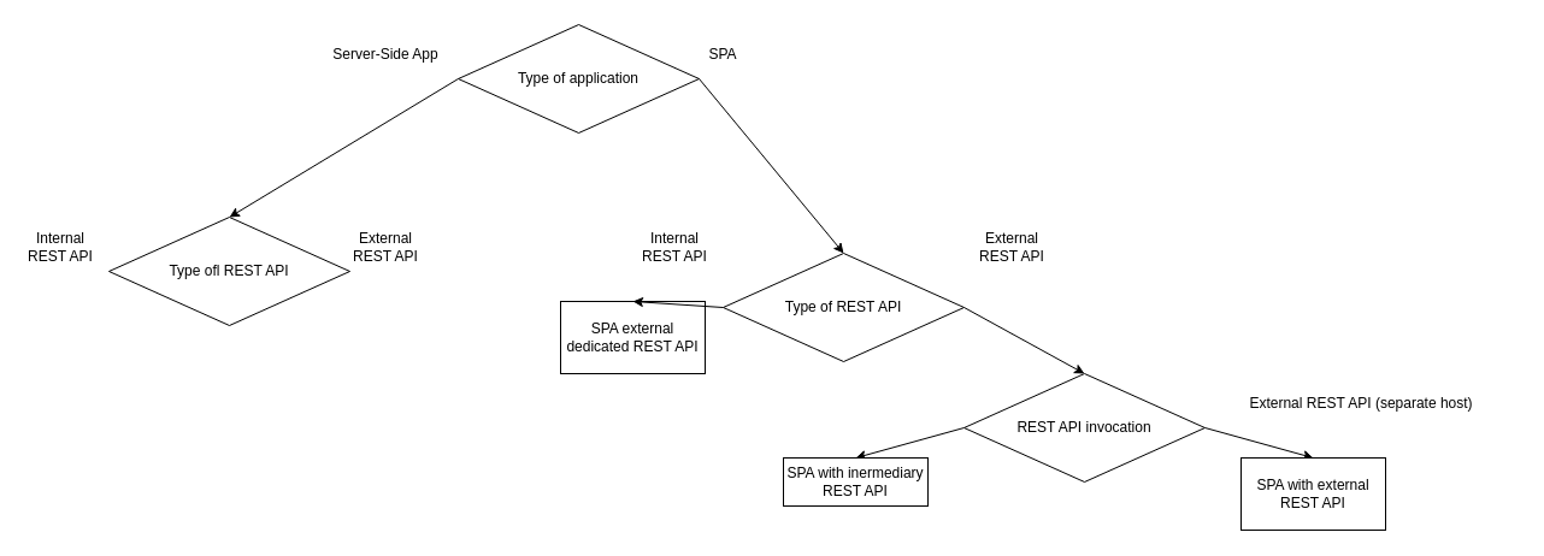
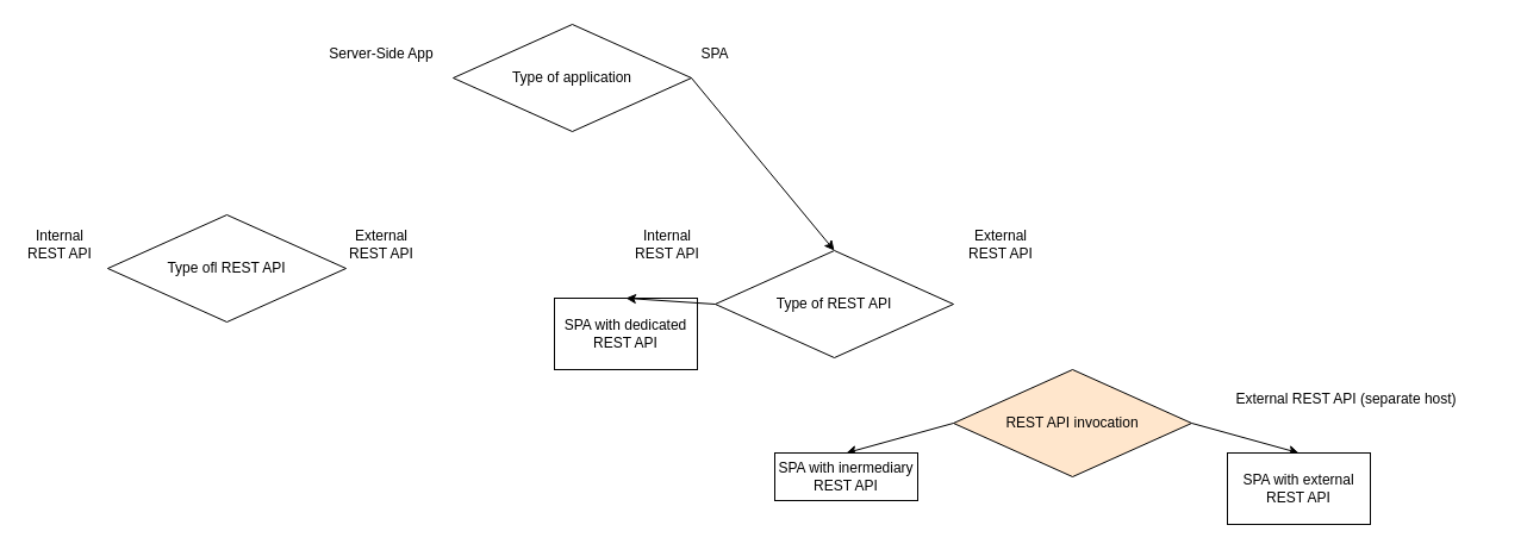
  <mxCell id="0" />
  <mxCell id="1" parent="0" />
  <mxCell id="2" value="Type of application" style="rhombus;whiteSpace=wrap;html=1;" vertex="1" parent="1"><mxGeometry x="380" y="20" width="200" height="90" as="geometry" /></mxCell>
  <mxCell id="3" value="Server-Side App" style="text;html=1;align=center;verticalAlign=middle;whiteSpace=wrap;rounded=0;" vertex="1" parent="1"><mxGeometry x="270" y="30" width="100" height="30" as="geometry" /></mxCell>
  <mxCell id="4" value="SPA" style="text;html=1;align=center;verticalAlign=middle;whiteSpace=wrap;rounded=0;" vertex="1" parent="1"><mxGeometry x="570" y="30" width="60" height="30" as="geometry" /></mxCell>
  <mxCell id="5" value="Type ofl REST API" style="rhombus;whiteSpace=wrap;html=1;" vertex="1" parent="1"><mxGeometry x="90" y="180" width="200" height="90" as="geometry" /></mxCell>
  <mxCell id="6" value="Internal REST API" style="text;html=1;align=center;verticalAlign=middle;whiteSpace=wrap;rounded=0;" vertex="1" parent="1"><mxGeometry x="20" y="190" width="60" height="30" as="geometry" /></mxCell>
  <mxCell id="7" value="External REST API" style="text;html=1;align=center;verticalAlign=middle;whiteSpace=wrap;rounded=0;" vertex="1" parent="1"><mxGeometry x="290" y="190" width="60" height="30" as="geometry" /></mxCell>
  <mxCell id="8" value="Type of REST API" style="rhombus;whiteSpace=wrap;html=1;" vertex="1" parent="1"><mxGeometry x="600" y="210" width="200" height="90" as="geometry" /></mxCell>
  <mxCell id="9" value="Internal REST API" style="text;html=1;align=center;verticalAlign=middle;whiteSpace=wrap;rounded=0;" vertex="1" parent="1"><mxGeometry x="530" y="190" width="60" height="30" as="geometry" /></mxCell>
  <mxCell id="10" value="External REST API" style="text;html=1;align=center;verticalAlign=middle;whiteSpace=wrap;rounded=0;" vertex="1" parent="1"><mxGeometry x="810" y="190" width="60" height="30" as="geometry" /></mxCell>
- <mxCell id="11" value="" style="endArrow=classic;html=1;rounded=0;entryX=0.5;entryY=0;entryDx=0;entryDy=0;exitX=0;exitY=0.5;exitDx=0;exitDy=0;" edge="1" parent="1" source="2" target="5"><mxGeometry width="50" height="50" relative="1" as="geometry"><mxPoint x="440" y="360" as="sourcePoint" /><mxPoint x="490" y="310" as="targetPoint" /></mxGeometry></mxCell>
  <mxCell id="12" value="" style="endArrow=classic;html=1;rounded=0;entryX=0.5;entryY=0;entryDx=0;entryDy=0;exitX=1;exitY=0.5;exitDx=0;exitDy=0;" edge="1" parent="1" source="2" target="8"><mxGeometry width="50" height="50" relative="1" as="geometry"><mxPoint x="440" y="360" as="sourcePoint" /><mxPoint x="490" y="310" as="targetPoint" /></mxGeometry></mxCell>
- <mxCell id="13" value="REST API invocation" style="rhombus;whiteSpace=wrap;html=1;" vertex="1" parent="1"><mxGeometry x="800" y="310" width="200" height="90" as="geometry" /></mxCell>
- <mxCell id="14" value="" style="endArrow=classic;html=1;rounded=0;entryX=0.5;entryY=0;entryDx=0;entryDy=0;exitX=1;exitY=0.5;exitDx=0;exitDy=0;" edge="1" parent="1" source="8" target="13"><mxGeometry width="50" height="50" relative="1" as="geometry"><mxPoint x="440" y="360" as="sourcePoint" /><mxPoint x="490" y="310" as="targetPoint" /></mxGeometry></mxCell>
+ <mxCell id="13" value="REST API invocation" style="rhombus;whiteSpace=wrap;html=1;fillColor=#ffe6cc;" vertex="1" parent="1"><mxGeometry x="800" y="310" width="200" height="90" as="geometry" /></mxCell>
  <mxCell id="15" value="External REST API (separate host)" style="text;html=1;align=center;verticalAlign=middle;whiteSpace=wrap;rounded=0;" vertex="1" parent="1"><mxGeometry x="1000" y="320" width="260" height="30" as="geometry" /></mxCell>
  <mxCell id="16" value="" style="endArrow=classic;html=1;rounded=0;exitX=0;exitY=0.5;exitDx=0;exitDy=0;entryX=0.5;entryY=0;entryDx=0;entryDy=0;" edge="1" parent="1" source="13" target="19"><mxGeometry width="50" height="50" relative="1" as="geometry"><mxPoint x="440" y="360" as="sourcePoint" /><mxPoint x="710" y="390" as="targetPoint" /></mxGeometry></mxCell>
  <mxCell id="17" value="" style="endArrow=classic;html=1;rounded=0;exitX=1;exitY=0.5;exitDx=0;exitDy=0;entryX=0.5;entryY=0;entryDx=0;entryDy=0;" edge="1" parent="1" source="13" target="20"><mxGeometry width="50" height="50" relative="1" as="geometry"><mxPoint x="440" y="360" as="sourcePoint" /><mxPoint x="1140" y="370" as="targetPoint" /></mxGeometry></mxCell>
- <mxCell id="18" value="SPA external dedicated REST API" style="rounded=0;whiteSpace=wrap;html=1;" vertex="1" parent="1"><mxGeometry x="465" y="250" width="120" height="60" as="geometry" /></mxCell>
+ <mxCell id="18" value="SPA with dedicated REST API" style="rounded=0;whiteSpace=wrap;html=1;" vertex="1" parent="1"><mxGeometry x="465" y="250" width="120" height="60" as="geometry" /></mxCell>
  <mxCell id="19" value="SPA with inermediary REST API" style="rounded=0;whiteSpace=wrap;html=1;" vertex="1" parent="1"><mxGeometry x="650" y="380" width="120" height="40" as="geometry" /></mxCell>
  <mxCell id="20" value="SPA with external REST API" style="rounded=0;whiteSpace=wrap;html=1;" vertex="1" parent="1"><mxGeometry x="1030" y="380" width="120" height="60" as="geometry" /></mxCell>
  <mxCell id="21" value="" style="endArrow=classic;html=1;rounded=0;exitX=0;exitY=0.5;exitDx=0;exitDy=0;entryX=0.5;entryY=0;entryDx=0;entryDy=0;" edge="1" parent="1" source="8" target="18"><mxGeometry width="50" height="50" relative="1" as="geometry"><mxPoint x="440" y="360" as="sourcePoint" /><mxPoint x="490" y="310" as="targetPoint" /></mxGeometry></mxCell>
